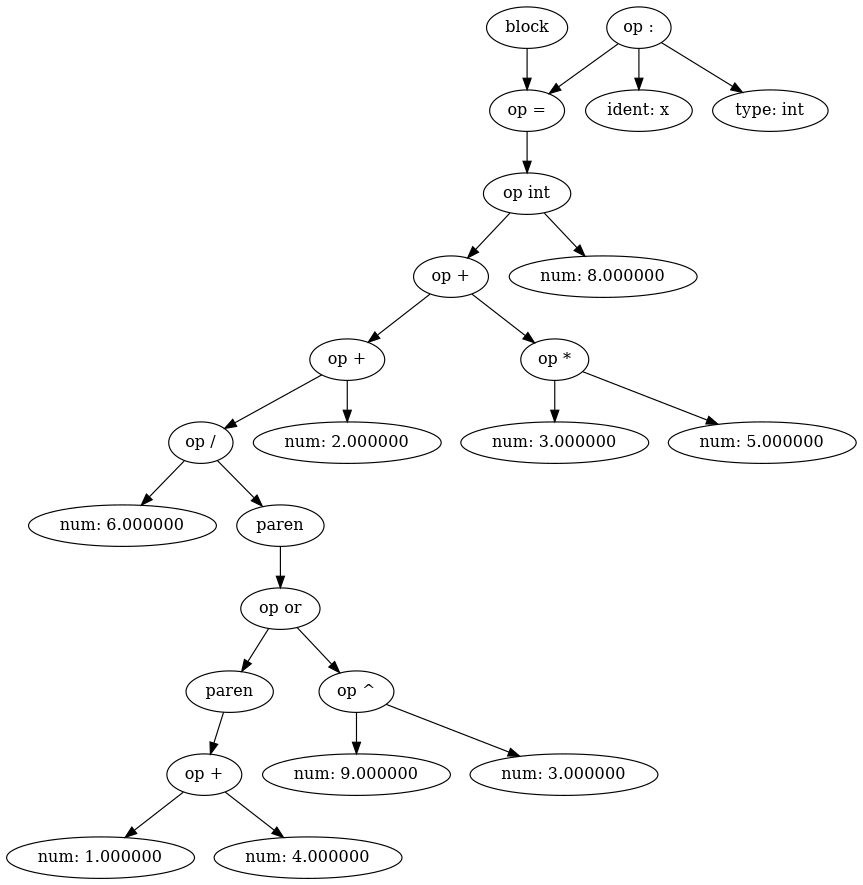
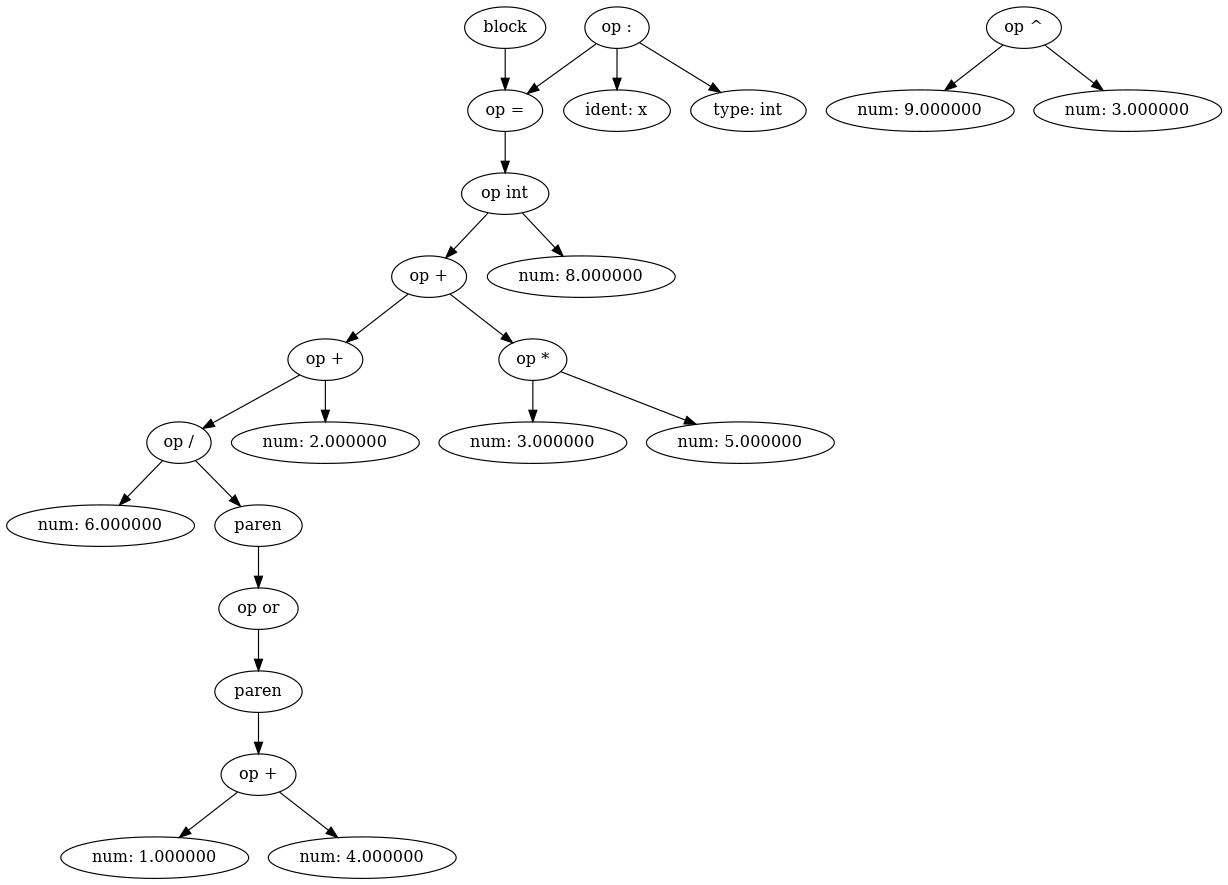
  digraph {
    n1 [label=block]
    n2 [label="op ="]
    n3 [label="op int"]
    n4 [label="ident: x"]
    n5 [label="op :"]
    n6 [label="type: int"]
    n7 [label="op +"]
    n8 [label="num: 8.000000"]
    n9 [label="num: 6.000000"]
    n10 [label="op /"]
    n11 [label=paren]
    n12 [label="op or"]
    n13 [label=paren]
    n14 [label="op ^"]
    n15 [label="op +"]
    n16 [label="num: 1.000000"]
    n17 [label="num: 4.000000"]
    n18 [label="num: 9.000000"]
    n19 [label="num: 3.000000"]
    n20 [label="op +"]
    n21 [label="num: 2.000000"]
    n22 [label="op *"]
    n23 [label="num: 3.000000"]
    n24 [label="num: 5.000000"]
    n1 -> n2
    n2 -> n3
    n3 -> n7
    n3 -> n8
    n5 -> n2
    n5 -> n4
    n5 -> n6
    n7 -> n20
    n7 -> n22
    n10 -> n9
    n10 -> n11
    n11 -> n12
    n12 -> n13
-   n12 -> n14
    n13 -> n15
    n14 -> n18
    n14 -> n19
    n15 -> n16
    n15 -> n17
    n20 -> n10
    n20 -> n21
    n22 -> n23
    n22 -> n24
  }
